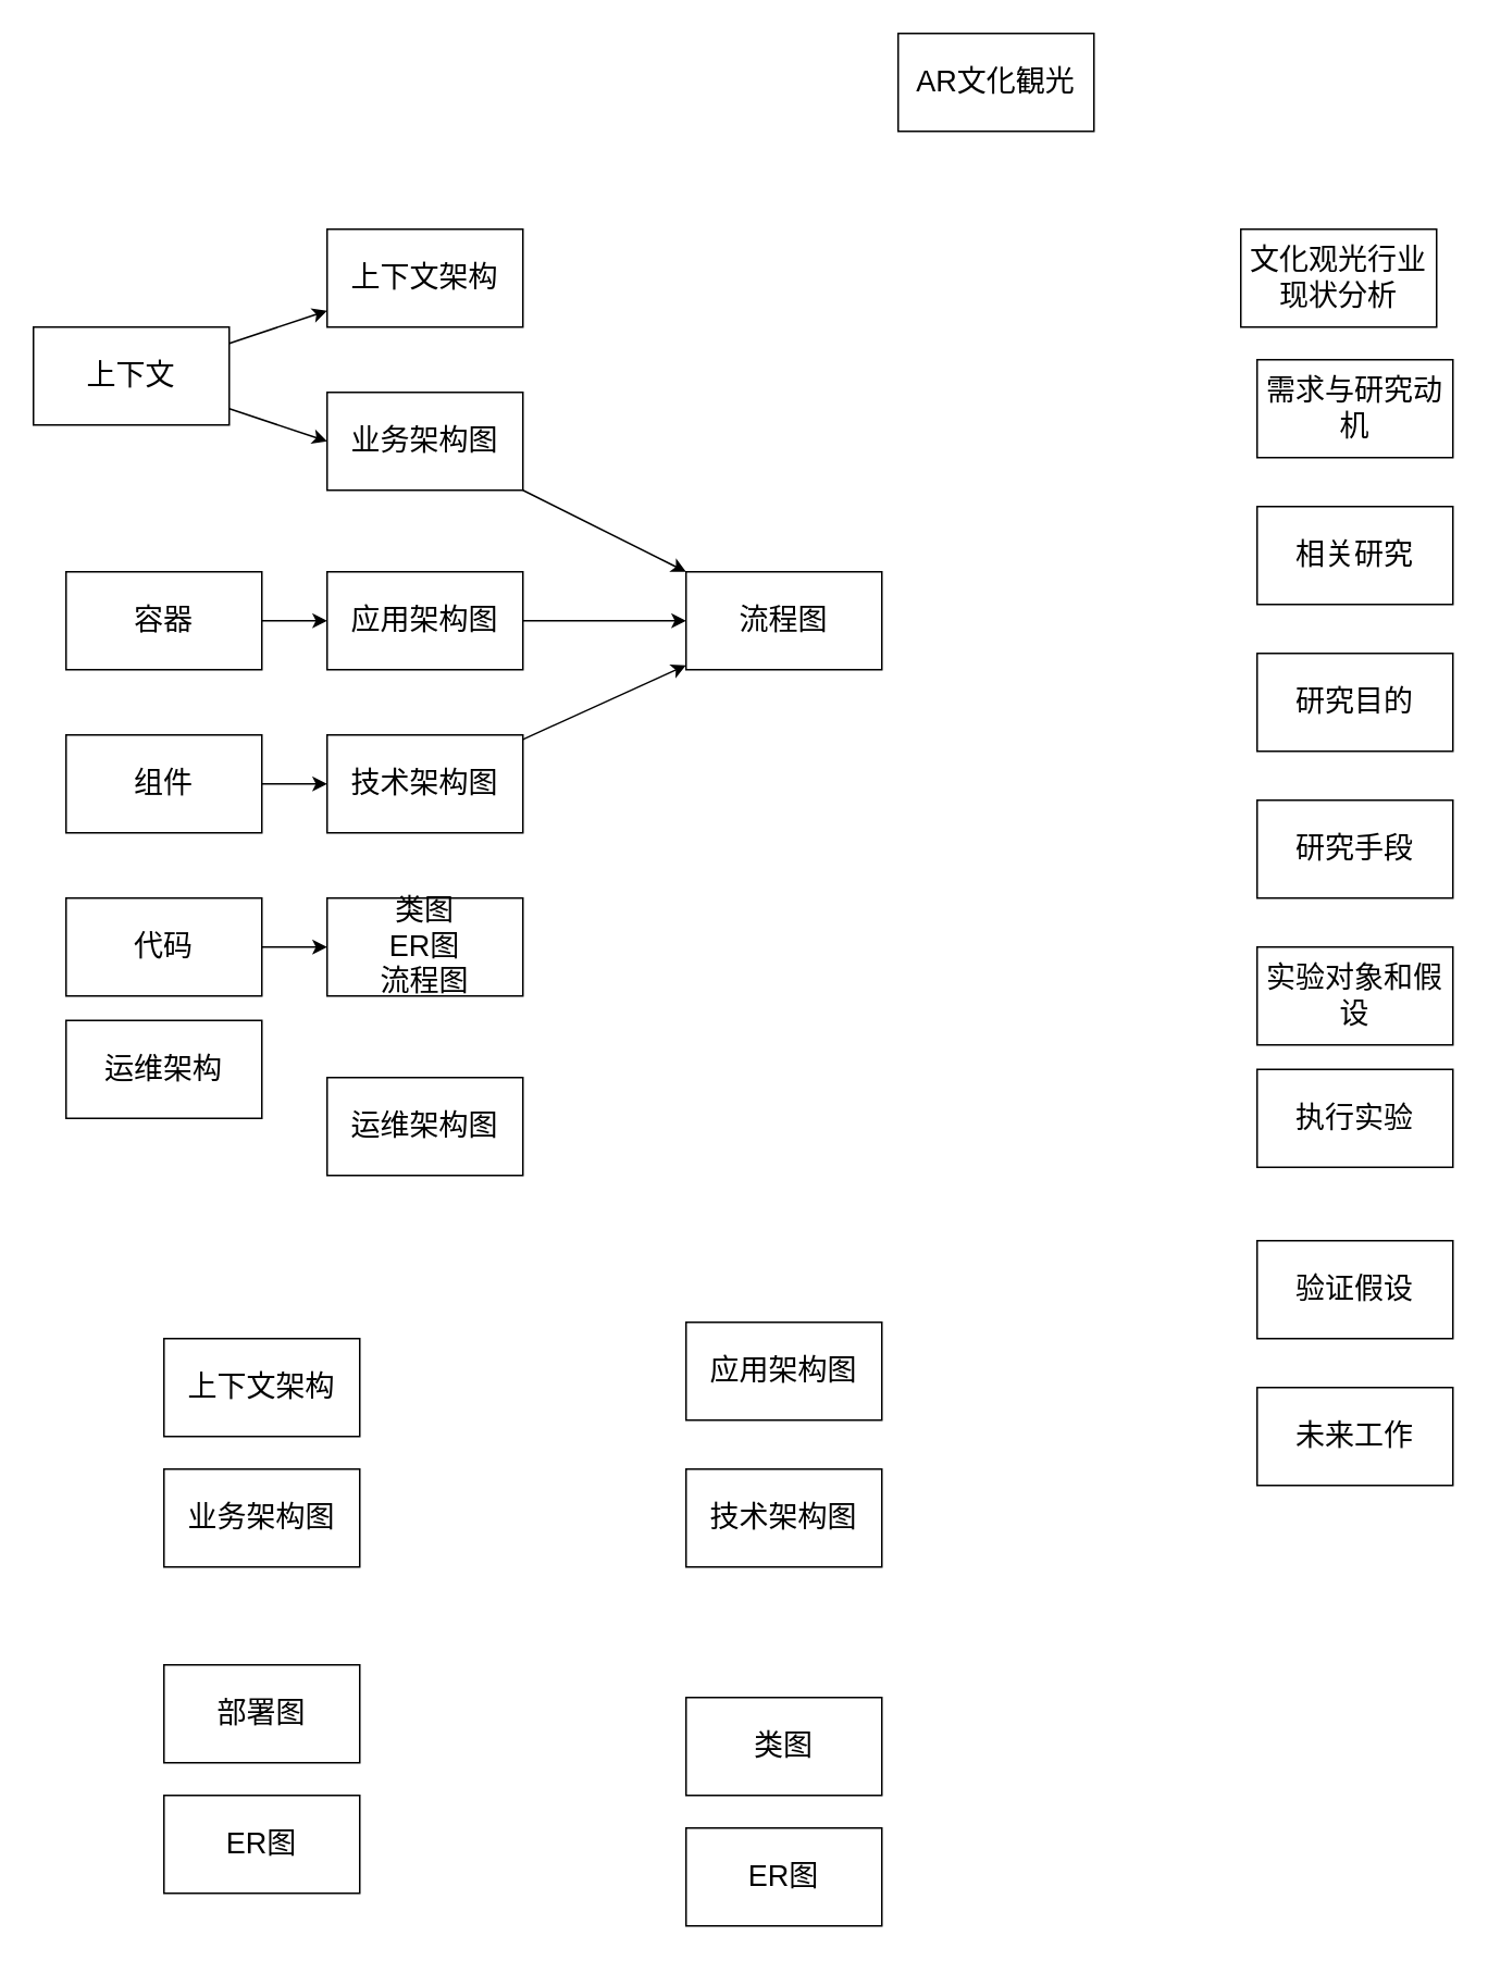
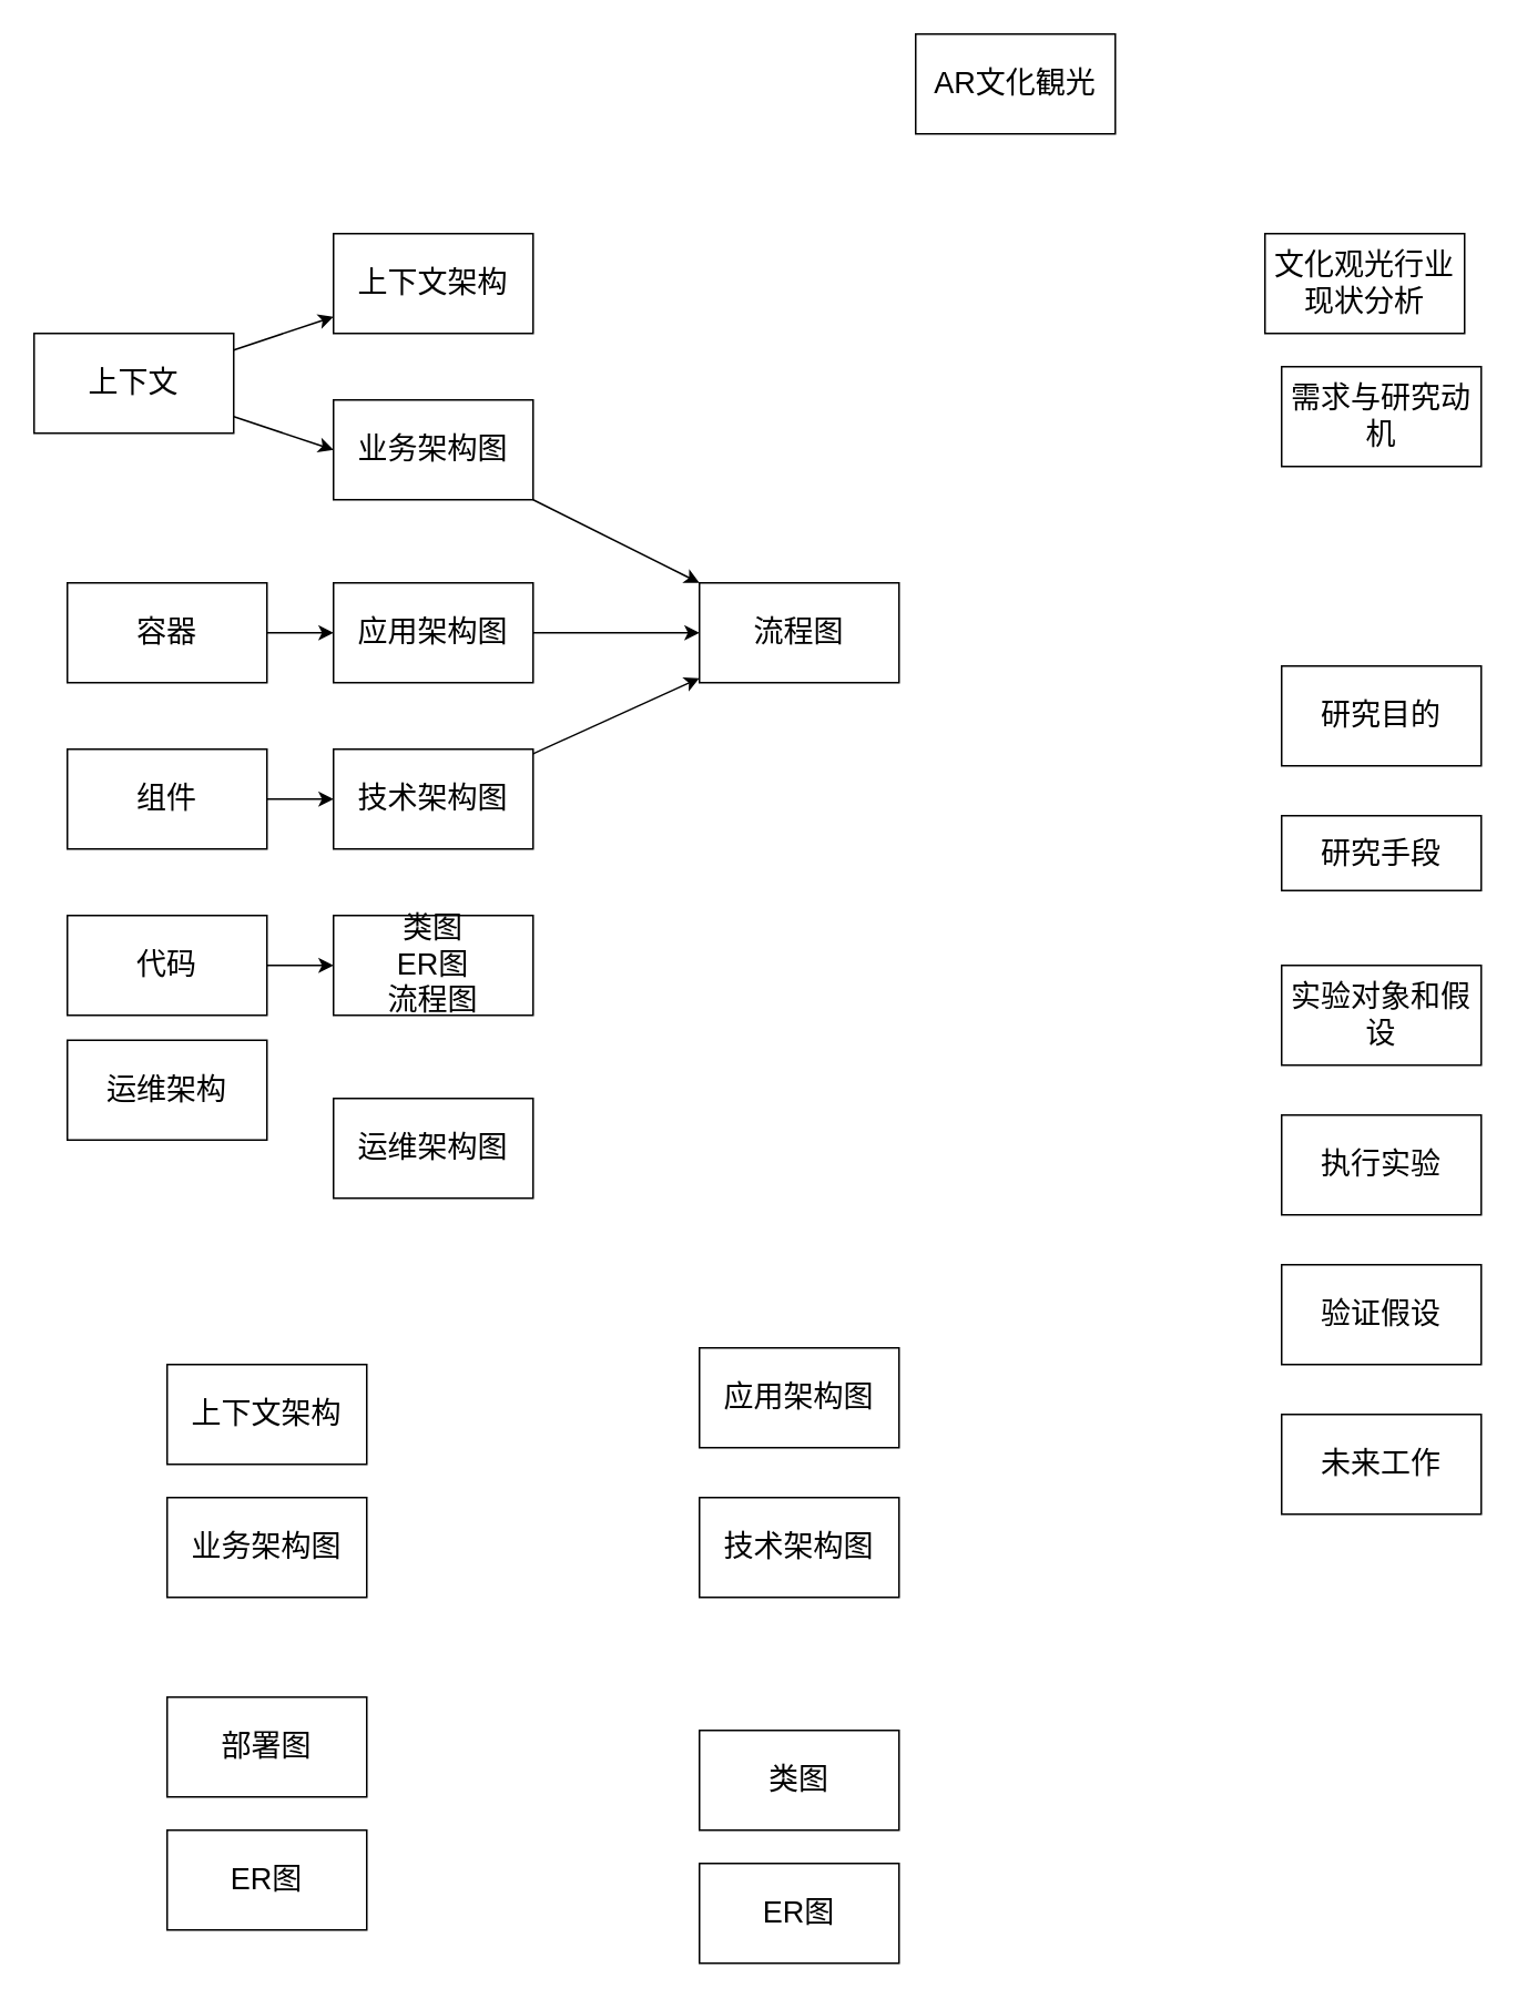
  <mxCell id="0" />
  <mxCell id="1" parent="0" />
  <mxCell id="2" value="&lt;font style=&quot;font-size: 18px;&quot;&gt;AR文化観光&lt;/font&gt;" style="rounded=0;whiteSpace=wrap;html=1;" parent="1" vertex="1"><mxGeometry x="550" y="20" width="120" height="60" as="geometry" /></mxCell>
  <mxCell id="3" value="&lt;span style=&quot;font-size: 18px;&quot;&gt;需求与研究动机&lt;/span&gt;" style="rounded=0;whiteSpace=wrap;html=1;" parent="1" vertex="1"><mxGeometry x="770" y="220" width="120" height="60" as="geometry" /></mxCell>
  <mxCell id="4" value="&lt;span style=&quot;font-size: 18px;&quot;&gt;研究目的&lt;/span&gt;" style="rounded=0;whiteSpace=wrap;html=1;" parent="1" vertex="1"><mxGeometry x="770" y="400" width="120" height="60" as="geometry" /></mxCell>
  <mxCell id="5" value="&lt;span style=&quot;font-size: 18px;&quot;&gt;文化观光行业现状分析&lt;/span&gt;" style="rounded=0;whiteSpace=wrap;html=1;" parent="1" vertex="1"><mxGeometry x="760" y="140" width="120" height="60" as="geometry" /></mxCell>
- <mxCell id="6" value="&lt;span style=&quot;font-size: 18px;&quot;&gt;相关研究&lt;/span&gt;" style="rounded=0;whiteSpace=wrap;html=1;" parent="1" vertex="1"><mxGeometry x="770" y="310" width="120" height="60" as="geometry" /></mxCell>
- <mxCell id="7" value="&lt;span style=&quot;font-size: 18px;&quot;&gt;研究手段&lt;/span&gt;" style="rounded=0;whiteSpace=wrap;html=1;" parent="1" vertex="1"><mxGeometry x="770" y="490" width="120" height="60" as="geometry" /></mxCell>
+ <mxCell id="7" value="&lt;span style=&quot;font-size: 18px;&quot;&gt;研究手段&lt;/span&gt;" style="rounded=0;whiteSpace=wrap;html=1;" parent="1" vertex="1"><mxGeometry x="770" y="490" width="120" height="45" as="geometry" /></mxCell>
  <mxCell id="8" value="&lt;span style=&quot;font-size: 18px;&quot;&gt;实验对象和假设&lt;/span&gt;" style="rounded=0;whiteSpace=wrap;html=1;" parent="1" vertex="1"><mxGeometry x="770" y="580" width="120" height="60" as="geometry" /></mxCell>
  <mxCell id="9" value="&lt;span style=&quot;font-size: 18px;&quot;&gt;验证假设&lt;/span&gt;" style="rounded=0;whiteSpace=wrap;html=1;" parent="1" vertex="1"><mxGeometry x="770" y="760" width="120" height="60" as="geometry" /></mxCell>
  <mxCell id="10" value="&lt;span style=&quot;font-size: 18px;&quot;&gt;未来工作&lt;/span&gt;" style="rounded=0;whiteSpace=wrap;html=1;" parent="1" vertex="1"><mxGeometry x="770" y="850" width="120" height="60" as="geometry" /></mxCell>
- <mxCell id="11" value="&lt;span style=&quot;font-size: 18px;&quot;&gt;执行实验&lt;/span&gt;" style="rounded=0;whiteSpace=wrap;html=1;" parent="1" vertex="1"><mxGeometry x="770" y="655" width="120" height="60" as="geometry" /></mxCell>
+ <mxCell id="11" value="&lt;span style=&quot;font-size: 18px;&quot;&gt;执行实验&lt;/span&gt;" style="rounded=0;whiteSpace=wrap;html=1;" parent="1" vertex="1"><mxGeometry x="770" y="670" width="120" height="60" as="geometry" /></mxCell>
  <mxCell id="12" value="&lt;span style=&quot;font-size: 18px;&quot;&gt;上下文架构&lt;/span&gt;" style="rounded=0;whiteSpace=wrap;html=1;" vertex="1" parent="1"><mxGeometry x="200" y="140" width="120" height="60" as="geometry" /></mxCell>
  <mxCell id="13" style="edgeStyle=none;html=1;" edge="1" parent="1" source="14" target="31"><mxGeometry relative="1" as="geometry" /></mxCell>
  <mxCell id="14" value="&lt;span style=&quot;font-size: 18px;&quot;&gt;业务架构图&lt;/span&gt;" style="rounded=0;whiteSpace=wrap;html=1;" vertex="1" parent="1"><mxGeometry x="200" y="240" width="120" height="60" as="geometry" /></mxCell>
  <mxCell id="15" style="edgeStyle=none;html=1;entryX=0;entryY=0.5;entryDx=0;entryDy=0;" edge="1" parent="1" source="16" target="31"><mxGeometry relative="1" as="geometry" /></mxCell>
  <mxCell id="16" value="&lt;span style=&quot;font-size: 18px;&quot;&gt;应用架构图&lt;/span&gt;" style="rounded=0;whiteSpace=wrap;html=1;" vertex="1" parent="1"><mxGeometry x="200" y="350" width="120" height="60" as="geometry" /></mxCell>
  <mxCell id="17" value="&lt;span style=&quot;font-size: 18px;&quot;&gt;类图&lt;br&gt;ER图&lt;br&gt;流程图&lt;br&gt;&lt;/span&gt;" style="rounded=0;whiteSpace=wrap;html=1;" vertex="1" parent="1"><mxGeometry x="200" y="550" width="120" height="60" as="geometry" /></mxCell>
  <mxCell id="18" style="edgeStyle=none;html=1;" edge="1" parent="1" source="19" target="31"><mxGeometry relative="1" as="geometry" /></mxCell>
  <mxCell id="19" value="&lt;span style=&quot;font-size: 18px;&quot;&gt;技术架构图&lt;/span&gt;" style="rounded=0;whiteSpace=wrap;html=1;" vertex="1" parent="1"><mxGeometry x="200" y="450" width="120" height="60" as="geometry" /></mxCell>
  <mxCell id="20" value="&lt;span style=&quot;font-size: 18px;&quot;&gt;运维架构图&lt;/span&gt;" style="rounded=0;whiteSpace=wrap;html=1;" vertex="1" parent="1"><mxGeometry x="200" y="660" width="120" height="60" as="geometry" /></mxCell>
  <mxCell id="21" style="edgeStyle=none;html=1;" edge="1" parent="1" source="23"><mxGeometry relative="1" as="geometry"><mxPoint x="200" y="190" as="targetPoint" /></mxGeometry></mxCell>
  <mxCell id="22" style="edgeStyle=none;html=1;entryX=0;entryY=0.5;entryDx=0;entryDy=0;" edge="1" parent="1" source="23"><mxGeometry relative="1" as="geometry"><mxPoint x="200" y="270" as="targetPoint" /></mxGeometry></mxCell>
  <mxCell id="23" value="&lt;span style=&quot;font-size: 18px;&quot;&gt;上下文&lt;/span&gt;" style="rounded=0;whiteSpace=wrap;html=1;" vertex="1" parent="1"><mxGeometry x="20" y="200" width="120" height="60" as="geometry" /></mxCell>
  <mxCell id="24" style="edgeStyle=none;html=1;entryX=0;entryY=0.5;entryDx=0;entryDy=0;" edge="1" parent="1" source="25"><mxGeometry relative="1" as="geometry"><mxPoint x="200" y="380" as="targetPoint" /></mxGeometry></mxCell>
  <mxCell id="25" value="&lt;span style=&quot;font-size: 18px;&quot;&gt;容器&lt;/span&gt;" style="rounded=0;whiteSpace=wrap;html=1;" vertex="1" parent="1"><mxGeometry x="40" y="350" width="120" height="60" as="geometry" /></mxCell>
  <mxCell id="26" style="edgeStyle=none;html=1;" edge="1" parent="1" source="27"><mxGeometry relative="1" as="geometry"><mxPoint x="200" y="580" as="targetPoint" /></mxGeometry></mxCell>
  <mxCell id="27" value="&lt;span style=&quot;font-size: 18px;&quot;&gt;代码&lt;/span&gt;" style="rounded=0;whiteSpace=wrap;html=1;" vertex="1" parent="1"><mxGeometry x="40" y="550" width="120" height="60" as="geometry" /></mxCell>
  <mxCell id="28" style="edgeStyle=none;html=1;entryX=0;entryY=0.5;entryDx=0;entryDy=0;" edge="1" parent="1" source="29"><mxGeometry relative="1" as="geometry"><mxPoint x="200" y="480" as="targetPoint" /></mxGeometry></mxCell>
  <mxCell id="29" value="&lt;span style=&quot;font-size: 18px;&quot;&gt;组件&lt;/span&gt;" style="rounded=0;whiteSpace=wrap;html=1;" vertex="1" parent="1"><mxGeometry x="40" y="450" width="120" height="60" as="geometry" /></mxCell>
  <mxCell id="30" value="&lt;span style=&quot;font-size: 18px;&quot;&gt;运维架构&lt;/span&gt;" style="rounded=0;whiteSpace=wrap;html=1;" vertex="1" parent="1"><mxGeometry x="40" y="625" width="120" height="60" as="geometry" /></mxCell>
  <mxCell id="31" value="&lt;span style=&quot;font-size: 18px;&quot;&gt;流程图&lt;/span&gt;" style="rounded=0;whiteSpace=wrap;html=1;" vertex="1" parent="1"><mxGeometry x="420" y="350" width="120" height="60" as="geometry" /></mxCell>
  <mxCell id="32" value="&lt;span style=&quot;font-size: 18px;&quot;&gt;上下文架构&lt;/span&gt;" style="rounded=0;whiteSpace=wrap;html=1;" vertex="1" parent="1"><mxGeometry x="100" y="820" width="120" height="60" as="geometry" /></mxCell>
  <mxCell id="33" value="&lt;span style=&quot;font-size: 18px;&quot;&gt;业务架构图&lt;/span&gt;" style="rounded=0;whiteSpace=wrap;html=1;" vertex="1" parent="1"><mxGeometry x="100" y="900" width="120" height="60" as="geometry" /></mxCell>
  <mxCell id="34" value="&lt;span style=&quot;font-size: 18px;&quot;&gt;应用架构图&lt;/span&gt;" style="rounded=0;whiteSpace=wrap;html=1;" vertex="1" parent="1"><mxGeometry x="420" y="810" width="120" height="60" as="geometry" /></mxCell>
  <mxCell id="35" value="&lt;span style=&quot;font-size: 18px;&quot;&gt;技术架构图&lt;/span&gt;" style="rounded=0;whiteSpace=wrap;html=1;" vertex="1" parent="1"><mxGeometry x="420" y="900" width="120" height="60" as="geometry" /></mxCell>
  <mxCell id="36" value="&lt;span style=&quot;font-size: 18px;&quot;&gt;类图&lt;/span&gt;" style="rounded=0;whiteSpace=wrap;html=1;" vertex="1" parent="1"><mxGeometry x="420" y="1040" width="120" height="60" as="geometry" /></mxCell>
  <mxCell id="37" value="&lt;span style=&quot;font-size: 18px;&quot;&gt;ER图&lt;/span&gt;" style="rounded=0;whiteSpace=wrap;html=1;" vertex="1" parent="1"><mxGeometry x="420" y="1120" width="120" height="60" as="geometry" /></mxCell>
  <mxCell id="38" value="&lt;span style=&quot;font-size: 18px;&quot;&gt;部署图&lt;/span&gt;" style="rounded=0;whiteSpace=wrap;html=1;" vertex="1" parent="1"><mxGeometry x="100" y="1020" width="120" height="60" as="geometry" /></mxCell>
  <mxCell id="39" value="&lt;span style=&quot;font-size: 18px;&quot;&gt;ER图&lt;/span&gt;" style="rounded=0;whiteSpace=wrap;html=1;" vertex="1" parent="1"><mxGeometry x="100" y="1100" width="120" height="60" as="geometry" /></mxCell>
